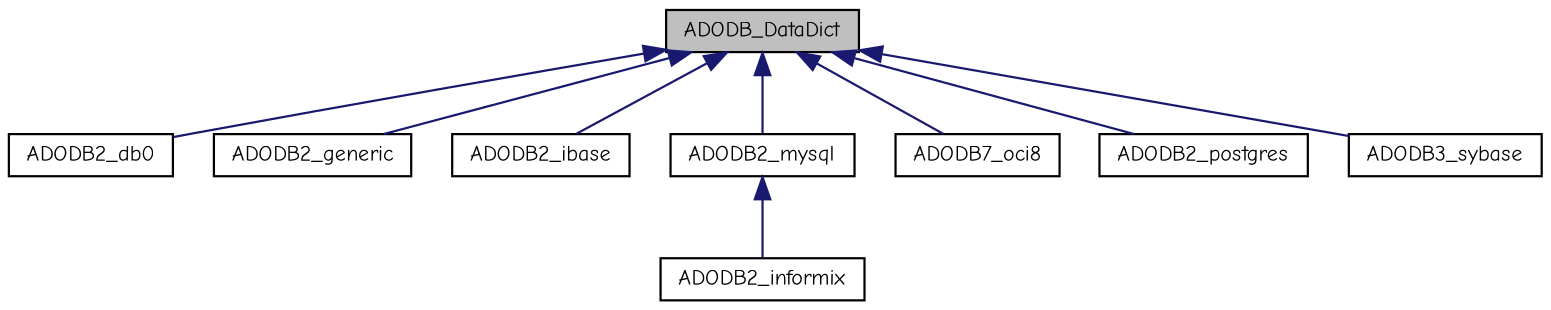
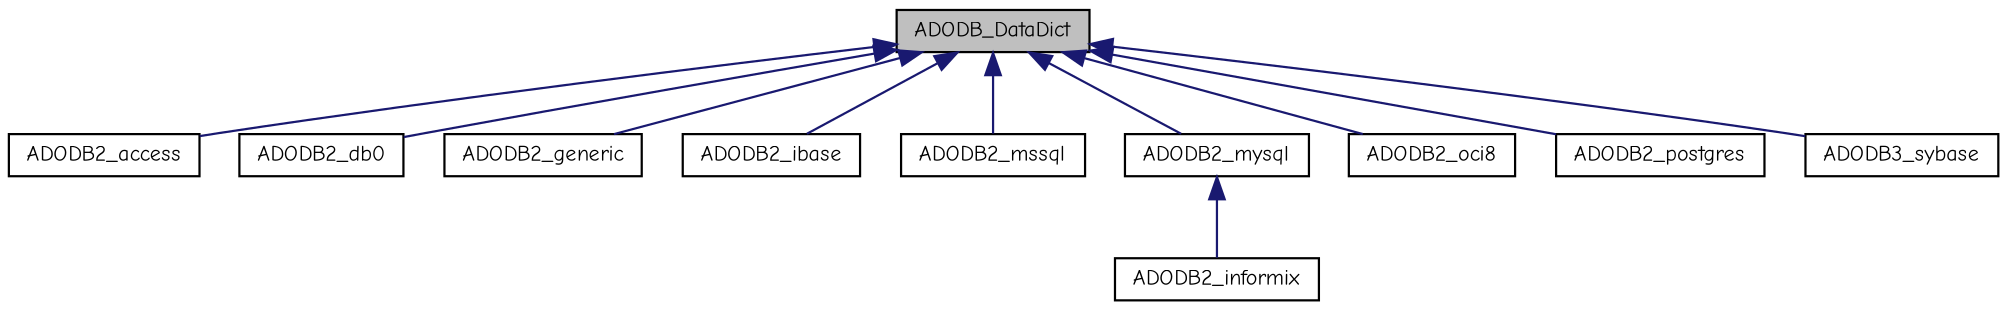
  digraph {
    fontname="Comic Neue"
    rankdir=TB
    node [color=black fontname="Comic Neue" fontsize=10 shape=record]
    edge [color=midnightblue dir=back fontname="Comic Neue" fontsize=10 labelfontname="FreeSans.ttf" labelfontsize=10 style=solid]
    n1 [fillcolor=grey75 fontcolor=black height=0.2 label=ADODB_DataDict style=filled width=0.4]
+   n2 [height=0.2 label=ADODB2_access width=0.4]
    n3 [height=0.2 label=ADODB2_db0 width=0.4]
    n4 [height=0.2 label=ADODB2_generic width=0.4]
    n5 [height=0.2 label=ADODB2_ibase width=0.4]
+   n6 [height=0.2 label=ADODB2_mssql width=0.4]
    n7 [height=0.2 label=ADODB2_mysql width=0.4]
-   n8 [height=0.2 label=ADODB7_oci8 width=0.4]
+   n8 [height=0.2 label=ADODB2_oci8 width=0.4]
    n9 [height=0.2 label=ADODB2_postgres width=0.4]
    n10 [height=0.2 label=ADODB3_sybase width=0.4]
    n11 [height=0.2 label=ADODB2_informix width=0.4]
+   n1 -> n2
    n1 -> n3
    n1 -> n4
    n1 -> n5
+   n1 -> n6
    n1 -> n7
    n1 -> n8
    n1 -> n9
    n1 -> n10
    n7 -> n11
  }
